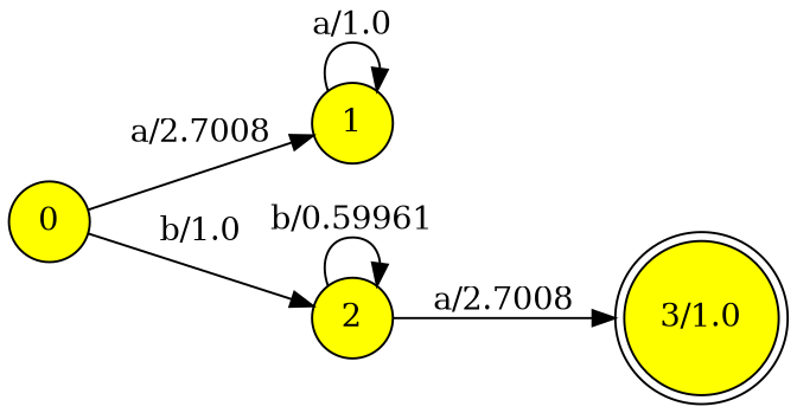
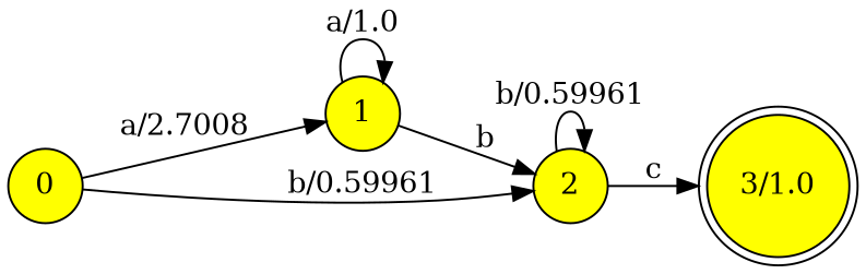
  digraph {
    rankdir=LR
    node [fillcolor=yellow shape=circle style=filled]
    n1 [label=0]
    n2 [label=1]
    n3 [label=2]
    n4 [label="3/1.0" shape=doublecircle]
    n1 -> n2 [label="a/2.7008"]
-   n1 -> n3 [label="b/1.0"]
+   n1 -> n3 [label="b/0.59961"]
    n2 -> n2 [label="a/1.0"]
+   n2 -> n3 [label=b]
    n3 -> n3 [label="b/0.59961"]
-   n3 -> n4 [label="a/2.7008"]
+   n3 -> n4 [label=c]
  }
